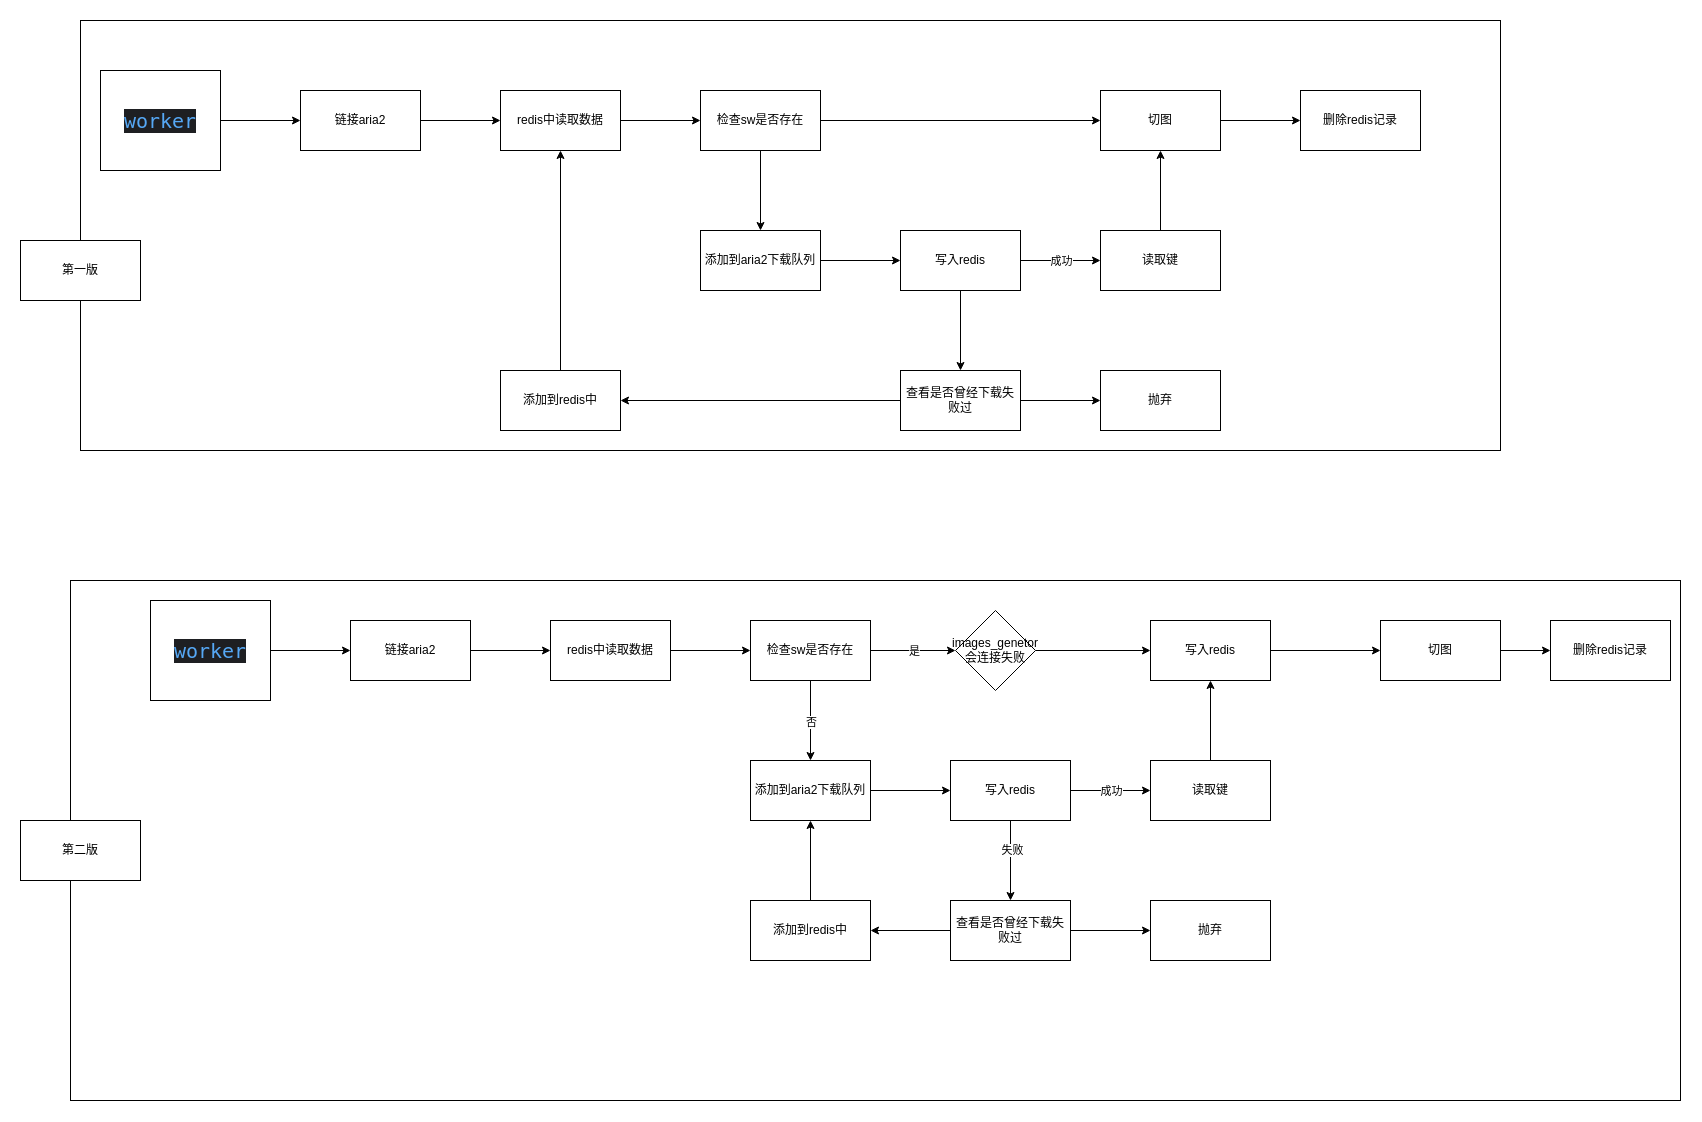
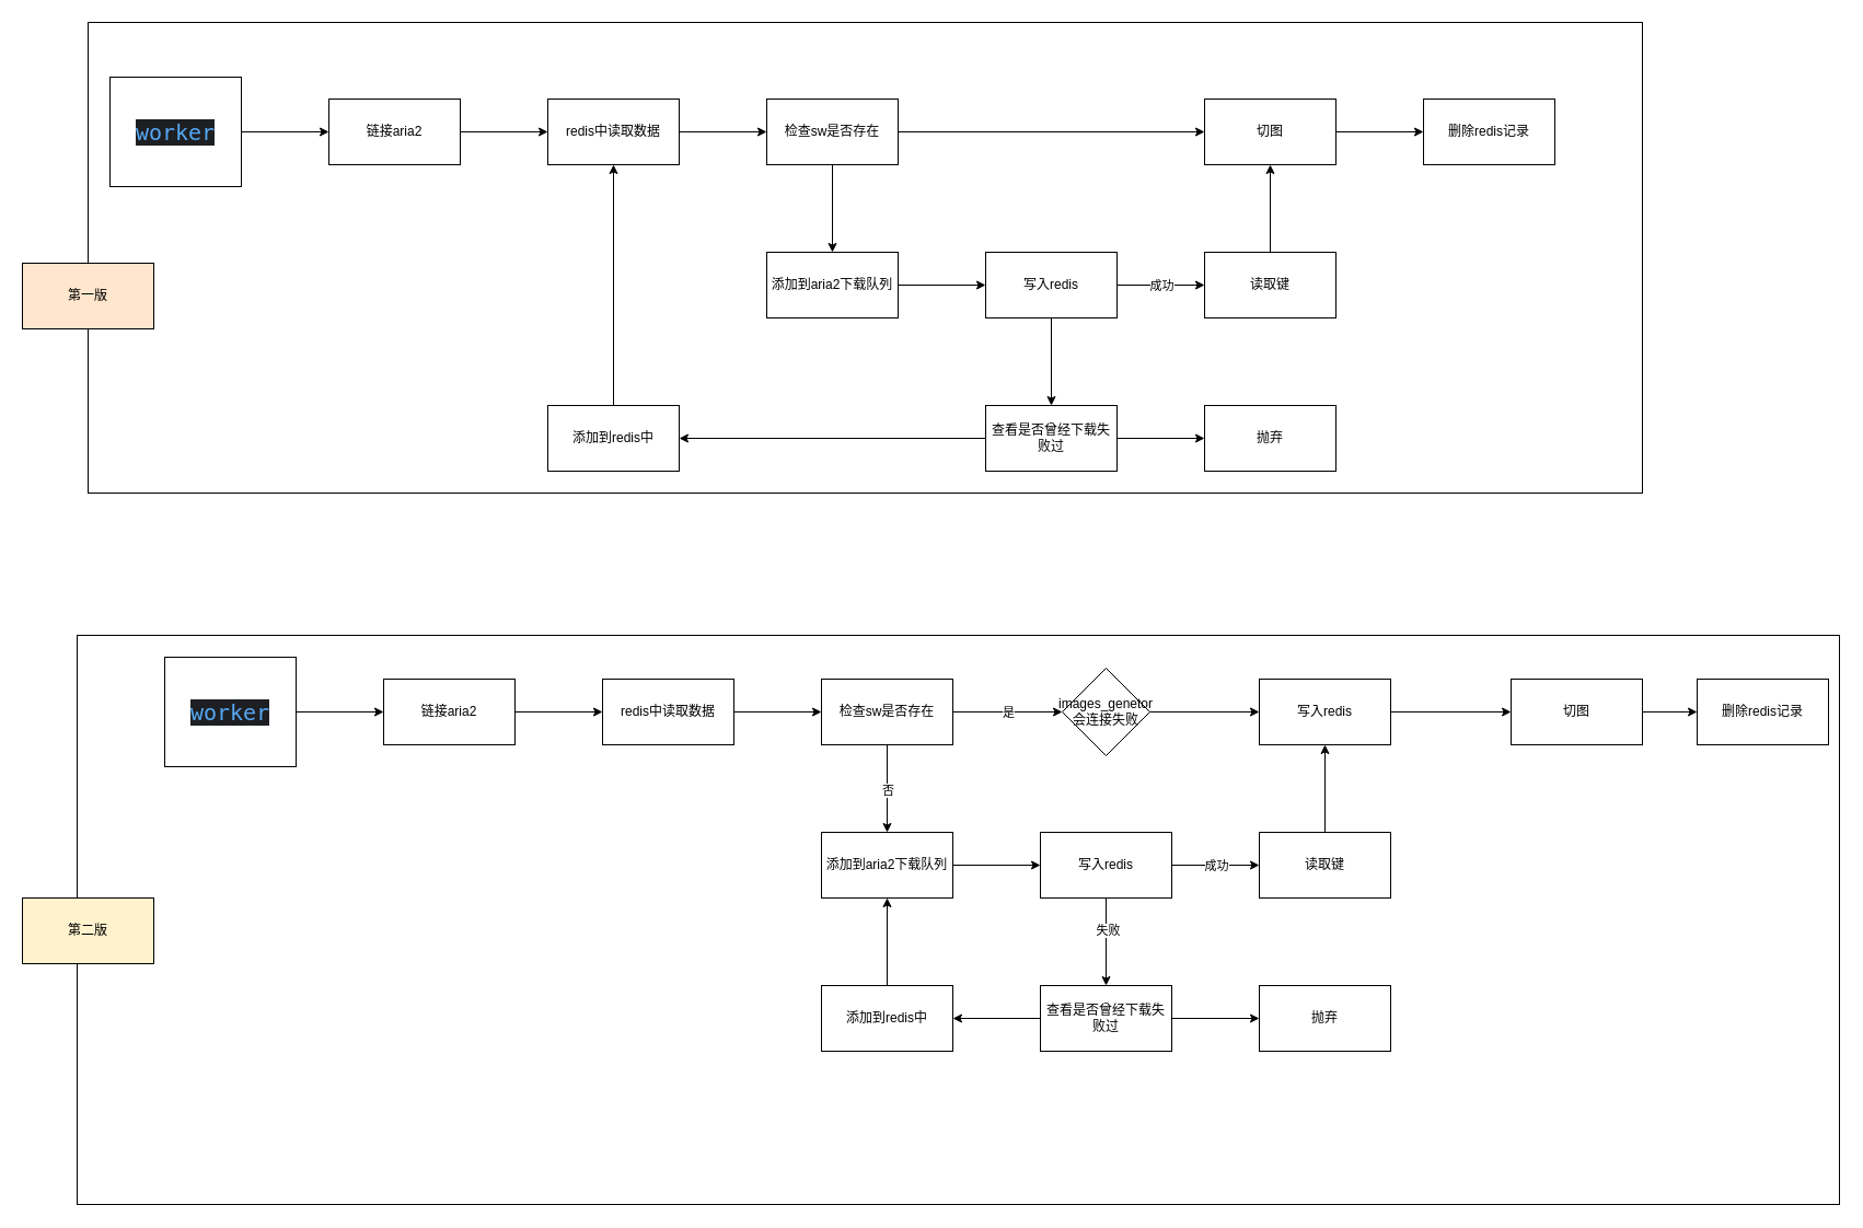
  <mxCell id="0" />
  <mxCell id="1" parent="0" />
  <mxCell id="2" value="" style="rounded=0;whiteSpace=wrap;html=1;" parent="1" vertex="1"><mxGeometry x="70" y="580" width="1610" height="520" as="geometry" /></mxCell>
  <mxCell id="3" value="" style="rounded=0;whiteSpace=wrap;html=1;" parent="1" vertex="1"><mxGeometry x="80" y="20" width="1420" height="430" as="geometry" /></mxCell>
  <mxCell id="4" value="" style="edgeStyle=orthogonalEdgeStyle;rounded=0;orthogonalLoop=1;jettySize=auto;html=1;" parent="1" source="5" target="7" edge="1"><mxGeometry relative="1" as="geometry" /></mxCell>
  <mxCell id="5" value="&lt;div style=&quot;background-color:#1e1f22;color:#bcbec4&quot;&gt;&lt;pre style=&quot;font-family:'JetBrains Mono',monospace;font-size:15.0pt;&quot;&gt;&lt;span style=&quot;color:#56a8f5;&quot;&gt;worker&lt;/span&gt;&lt;/pre&gt;&lt;/div&gt;" style="rounded=0;whiteSpace=wrap;html=1;" parent="1" vertex="1"><mxGeometry x="100" y="70" width="120" height="100" as="geometry" /></mxCell>
  <mxCell id="6" value="" style="edgeStyle=orthogonalEdgeStyle;rounded=0;orthogonalLoop=1;jettySize=auto;html=1;" parent="1" source="7" target="9" edge="1"><mxGeometry relative="1" as="geometry" /></mxCell>
  <mxCell id="7" value="链接aria2" style="whiteSpace=wrap;html=1;rounded=0;" parent="1" vertex="1"><mxGeometry x="300" y="90" width="120" height="60" as="geometry" /></mxCell>
  <mxCell id="8" value="" style="edgeStyle=orthogonalEdgeStyle;rounded=0;orthogonalLoop=1;jettySize=auto;html=1;" parent="1" source="9" target="12" edge="1"><mxGeometry relative="1" as="geometry" /></mxCell>
  <mxCell id="9" value="redis中读取数据" style="whiteSpace=wrap;html=1;rounded=0;" parent="1" vertex="1"><mxGeometry x="500" y="90" width="120" height="60" as="geometry" /></mxCell>
  <mxCell id="10" value="" style="edgeStyle=orthogonalEdgeStyle;rounded=0;orthogonalLoop=1;jettySize=auto;html=1;" parent="1" source="12" target="14" edge="1"><mxGeometry relative="1" as="geometry" /></mxCell>
  <mxCell id="11" style="edgeStyle=orthogonalEdgeStyle;rounded=0;orthogonalLoop=1;jettySize=auto;html=1;entryX=0;entryY=0.5;entryDx=0;entryDy=0;" parent="1" source="12" target="22" edge="1"><mxGeometry relative="1" as="geometry" /></mxCell>
  <mxCell id="12" value="检查sw是否存在" style="whiteSpace=wrap;html=1;rounded=0;" parent="1" vertex="1"><mxGeometry x="700" y="90" width="120" height="60" as="geometry" /></mxCell>
  <mxCell id="13" value="" style="edgeStyle=orthogonalEdgeStyle;rounded=0;orthogonalLoop=1;jettySize=auto;html=1;" parent="1" source="14" target="18" edge="1"><mxGeometry relative="1" as="geometry" /></mxCell>
  <mxCell id="14" value="添加到aria2下载队列" style="whiteSpace=wrap;html=1;rounded=0;" parent="1" vertex="1"><mxGeometry x="700" y="230" width="120" height="60" as="geometry" /></mxCell>
  <mxCell id="15" value="" style="edgeStyle=orthogonalEdgeStyle;rounded=0;orthogonalLoop=1;jettySize=auto;html=1;" parent="1" source="18" target="20" edge="1"><mxGeometry relative="1" as="geometry" /></mxCell>
  <mxCell id="16" value="成功" style="edgeLabel;html=1;align=center;verticalAlign=middle;resizable=0;points=[];" parent="15" vertex="1" connectable="0"><mxGeometry x="-0.314" y="-3" relative="1" as="geometry"><mxPoint x="13" y="-3" as="offset" /></mxGeometry></mxCell>
  <mxCell id="17" value="" style="edgeStyle=orthogonalEdgeStyle;rounded=0;orthogonalLoop=1;jettySize=auto;html=1;" parent="1" source="18" target="26" edge="1"><mxGeometry relative="1" as="geometry" /></mxCell>
  <mxCell id="18" value="写入redis" style="whiteSpace=wrap;html=1;rounded=0;" parent="1" vertex="1"><mxGeometry x="900" y="230" width="120" height="60" as="geometry" /></mxCell>
  <mxCell id="19" value="" style="edgeStyle=orthogonalEdgeStyle;rounded=0;orthogonalLoop=1;jettySize=auto;html=1;" parent="1" source="20" target="22" edge="1"><mxGeometry relative="1" as="geometry" /></mxCell>
  <mxCell id="20" value="读取键" style="whiteSpace=wrap;html=1;rounded=0;" parent="1" vertex="1"><mxGeometry x="1100" y="230" width="120" height="60" as="geometry" /></mxCell>
  <mxCell id="21" value="" style="edgeStyle=orthogonalEdgeStyle;rounded=0;orthogonalLoop=1;jettySize=auto;html=1;" parent="1" source="22" target="23" edge="1"><mxGeometry relative="1" as="geometry" /></mxCell>
  <mxCell id="22" value="切图" style="whiteSpace=wrap;html=1;rounded=0;" parent="1" vertex="1"><mxGeometry x="1100" y="90" width="120" height="60" as="geometry" /></mxCell>
  <mxCell id="23" value="删除redis记录" style="whiteSpace=wrap;html=1;rounded=0;" parent="1" vertex="1"><mxGeometry x="1300" y="90" width="120" height="60" as="geometry" /></mxCell>
  <mxCell id="24" value="" style="edgeStyle=orthogonalEdgeStyle;rounded=0;orthogonalLoop=1;jettySize=auto;html=1;" parent="1" source="26" target="27" edge="1"><mxGeometry relative="1" as="geometry" /></mxCell>
  <mxCell id="25" value="" style="edgeStyle=orthogonalEdgeStyle;rounded=0;orthogonalLoop=1;jettySize=auto;html=1;" parent="1" source="26" target="29" edge="1"><mxGeometry relative="1" as="geometry" /></mxCell>
  <mxCell id="26" value="查看是否曾经下载失败过" style="whiteSpace=wrap;html=1;rounded=0;" parent="1" vertex="1"><mxGeometry x="900" y="370" width="120" height="60" as="geometry" /></mxCell>
  <mxCell id="27" value="抛弃" style="whiteSpace=wrap;html=1;rounded=0;" parent="1" vertex="1"><mxGeometry x="1100" y="370" width="120" height="60" as="geometry" /></mxCell>
  <mxCell id="28" style="edgeStyle=orthogonalEdgeStyle;rounded=0;orthogonalLoop=1;jettySize=auto;html=1;" parent="1" source="29" target="9" edge="1"><mxGeometry relative="1" as="geometry" /></mxCell>
  <mxCell id="29" value="添加到redis中" style="whiteSpace=wrap;html=1;rounded=0;" parent="1" vertex="1"><mxGeometry x="500" y="370" width="120" height="60" as="geometry" /></mxCell>
  <mxCell id="30" value="" style="edgeStyle=orthogonalEdgeStyle;rounded=0;orthogonalLoop=1;jettySize=auto;html=1;" parent="1" source="31" target="33" edge="1"><mxGeometry relative="1" as="geometry" /></mxCell>
  <mxCell id="31" value="&lt;div style=&quot;background-color:#1e1f22;color:#bcbec4&quot;&gt;&lt;pre style=&quot;font-family:'JetBrains Mono',monospace;font-size:15.0pt;&quot;&gt;&lt;span style=&quot;color:#56a8f5;&quot;&gt;worker&lt;/span&gt;&lt;/pre&gt;&lt;/div&gt;" style="rounded=0;whiteSpace=wrap;html=1;" parent="1" vertex="1"><mxGeometry x="150" y="600" width="120" height="100" as="geometry" /></mxCell>
  <mxCell id="32" value="" style="edgeStyle=orthogonalEdgeStyle;rounded=0;orthogonalLoop=1;jettySize=auto;html=1;" parent="1" source="33" target="35" edge="1"><mxGeometry relative="1" as="geometry" /></mxCell>
  <mxCell id="33" value="链接aria2" style="whiteSpace=wrap;html=1;rounded=0;" parent="1" vertex="1"><mxGeometry x="350" y="620" width="120" height="60" as="geometry" /></mxCell>
  <mxCell id="34" value="" style="edgeStyle=orthogonalEdgeStyle;rounded=0;orthogonalLoop=1;jettySize=auto;html=1;" parent="1" source="35" target="40" edge="1"><mxGeometry relative="1" as="geometry" /></mxCell>
  <mxCell id="35" value="redis中读取数据" style="whiteSpace=wrap;html=1;rounded=0;" parent="1" vertex="1"><mxGeometry x="550" y="620" width="120" height="60" as="geometry" /></mxCell>
  <mxCell id="36" value="" style="edgeStyle=orthogonalEdgeStyle;rounded=0;orthogonalLoop=1;jettySize=auto;html=1;" parent="1" source="40" target="42" edge="1"><mxGeometry relative="1" as="geometry" /></mxCell>
  <mxCell id="37" value="否" style="edgeLabel;html=1;align=center;verticalAlign=middle;resizable=0;points=[];" vertex="1" connectable="0" parent="36"><mxGeometry x="0.025" relative="1" as="geometry"><mxPoint as="offset" /></mxGeometry></mxCell>
  <mxCell id="38" value="" style="edgeStyle=orthogonalEdgeStyle;rounded=0;orthogonalLoop=1;jettySize=auto;html=1;" edge="1" parent="1" source="40" target="64"><mxGeometry relative="1" as="geometry" /></mxCell>
  <mxCell id="39" value="是" style="edgeLabel;html=1;align=center;verticalAlign=middle;resizable=0;points=[];" vertex="1" connectable="0" parent="38"><mxGeometry y="-1" relative="1" as="geometry"><mxPoint y="-1" as="offset" /></mxGeometry></mxCell>
  <mxCell id="40" value="检查sw是否存在" style="whiteSpace=wrap;html=1;rounded=0;" parent="1" vertex="1"><mxGeometry x="750" y="620" width="120" height="60" as="geometry" /></mxCell>
  <mxCell id="41" value="" style="edgeStyle=orthogonalEdgeStyle;rounded=0;orthogonalLoop=1;jettySize=auto;html=1;" parent="1" source="42" target="47" edge="1"><mxGeometry relative="1" as="geometry" /></mxCell>
  <mxCell id="42" value="添加到aria2下载队列" style="whiteSpace=wrap;html=1;rounded=0;" parent="1" vertex="1"><mxGeometry x="750" y="760" width="120" height="60" as="geometry" /></mxCell>
  <mxCell id="43" value="" style="edgeStyle=orthogonalEdgeStyle;rounded=0;orthogonalLoop=1;jettySize=auto;html=1;" parent="1" source="47" target="49" edge="1"><mxGeometry relative="1" as="geometry" /></mxCell>
  <mxCell id="44" value="成功" style="edgeLabel;html=1;align=center;verticalAlign=middle;resizable=0;points=[];" parent="43" vertex="1" connectable="0"><mxGeometry x="-0.314" y="-3" relative="1" as="geometry"><mxPoint x="13" y="-3" as="offset" /></mxGeometry></mxCell>
  <mxCell id="45" value="" style="edgeStyle=orthogonalEdgeStyle;rounded=0;orthogonalLoop=1;jettySize=auto;html=1;" parent="1" source="47" target="55" edge="1"><mxGeometry relative="1" as="geometry" /></mxCell>
  <mxCell id="46" value="失败" style="edgeLabel;html=1;align=center;verticalAlign=middle;resizable=0;points=[];" parent="45" vertex="1" connectable="0"><mxGeometry x="-0.279" y="1" relative="1" as="geometry"><mxPoint as="offset" /></mxGeometry></mxCell>
  <mxCell id="47" value="写入redis" style="whiteSpace=wrap;html=1;rounded=0;" parent="1" vertex="1"><mxGeometry x="950" y="760" width="120" height="60" as="geometry" /></mxCell>
  <mxCell id="48" value="" style="edgeStyle=orthogonalEdgeStyle;rounded=0;orthogonalLoop=1;jettySize=auto;html=1;" parent="1" source="49" target="60" edge="1"><mxGeometry relative="1" as="geometry" /></mxCell>
  <mxCell id="49" value="读取键" style="whiteSpace=wrap;html=1;rounded=0;" parent="1" vertex="1"><mxGeometry x="1150" y="760" width="120" height="60" as="geometry" /></mxCell>
  <mxCell id="50" value="" style="edgeStyle=orthogonalEdgeStyle;rounded=0;orthogonalLoop=1;jettySize=auto;html=1;" parent="1" source="51" target="52" edge="1"><mxGeometry relative="1" as="geometry" /></mxCell>
  <mxCell id="51" value="切图" style="whiteSpace=wrap;html=1;rounded=0;" parent="1" vertex="1"><mxGeometry x="1380" y="620" width="120" height="60" as="geometry" /></mxCell>
  <mxCell id="52" value="删除redis记录" style="whiteSpace=wrap;html=1;rounded=0;" parent="1" vertex="1"><mxGeometry x="1550" y="620" width="120" height="60" as="geometry" /></mxCell>
  <mxCell id="53" value="" style="edgeStyle=orthogonalEdgeStyle;rounded=0;orthogonalLoop=1;jettySize=auto;html=1;" parent="1" source="55" target="56" edge="1"><mxGeometry relative="1" as="geometry" /></mxCell>
  <mxCell id="54" value="" style="edgeStyle=orthogonalEdgeStyle;rounded=0;orthogonalLoop=1;jettySize=auto;html=1;" parent="1" source="55" target="58" edge="1"><mxGeometry relative="1" as="geometry" /></mxCell>
  <mxCell id="55" value="查看是否曾经下载失败过" style="whiteSpace=wrap;html=1;rounded=0;" parent="1" vertex="1"><mxGeometry x="950" y="900" width="120" height="60" as="geometry" /></mxCell>
  <mxCell id="56" value="抛弃" style="whiteSpace=wrap;html=1;rounded=0;" parent="1" vertex="1"><mxGeometry x="1150" y="900" width="120" height="60" as="geometry" /></mxCell>
  <mxCell id="57" value="" style="edgeStyle=orthogonalEdgeStyle;rounded=0;orthogonalLoop=1;jettySize=auto;html=1;" parent="1" source="58" target="42" edge="1"><mxGeometry relative="1" as="geometry" /></mxCell>
  <mxCell id="58" value="添加到redis中" style="whiteSpace=wrap;html=1;rounded=0;" parent="1" vertex="1"><mxGeometry x="750" y="900" width="120" height="60" as="geometry" /></mxCell>
  <mxCell id="59" style="edgeStyle=orthogonalEdgeStyle;rounded=0;orthogonalLoop=1;jettySize=auto;html=1;entryX=0;entryY=0.5;entryDx=0;entryDy=0;" parent="1" source="60" target="51" edge="1"><mxGeometry relative="1" as="geometry" /></mxCell>
  <mxCell id="60" value="写入redis" style="whiteSpace=wrap;html=1;rounded=0;" parent="1" vertex="1"><mxGeometry x="1150" y="620" width="120" height="60" as="geometry" /></mxCell>
- <mxCell id="61" value="第一版" style="rounded=0;whiteSpace=wrap;html=1;" parent="1" vertex="1"><mxGeometry x="20" y="240" width="120" height="60" as="geometry" /></mxCell>
- <mxCell id="62" value="第二版" style="rounded=0;whiteSpace=wrap;html=1;" parent="1" vertex="1"><mxGeometry x="20" y="820" width="120" height="60" as="geometry" /></mxCell>
+ <mxCell id="61" value="第一版" style="rounded=0;whiteSpace=wrap;html=1;fillColor=#ffe6cc;" parent="1" vertex="1"><mxGeometry x="20" y="240" width="120" height="60" as="geometry" /></mxCell>
+ <mxCell id="62" value="第二版" style="rounded=0;whiteSpace=wrap;html=1;fillColor=#fff2cc;" parent="1" vertex="1"><mxGeometry x="20" y="820" width="120" height="60" as="geometry" /></mxCell>
  <mxCell id="63" style="edgeStyle=orthogonalEdgeStyle;rounded=0;orthogonalLoop=1;jettySize=auto;html=1;" edge="1" parent="1" source="64" target="60"><mxGeometry relative="1" as="geometry" /></mxCell>
- <mxCell id="64" value="images_genetor&lt;br&gt;会连接失败" style="rhombus;whiteSpace=wrap;html=1;rounded=0;" vertex="1" parent="1"><mxGeometry x="955" y="610" width="80" height="80" as="geometry" /></mxCell>
+ <mxCell id="64" value="images_genetor&lt;br&gt;会连接失败" style="rhombus;whiteSpace=wrap;html=1;rounded=0;" vertex="1" parent="1"><mxGeometry x="970" y="610" width="80" height="80" as="geometry" /></mxCell>
